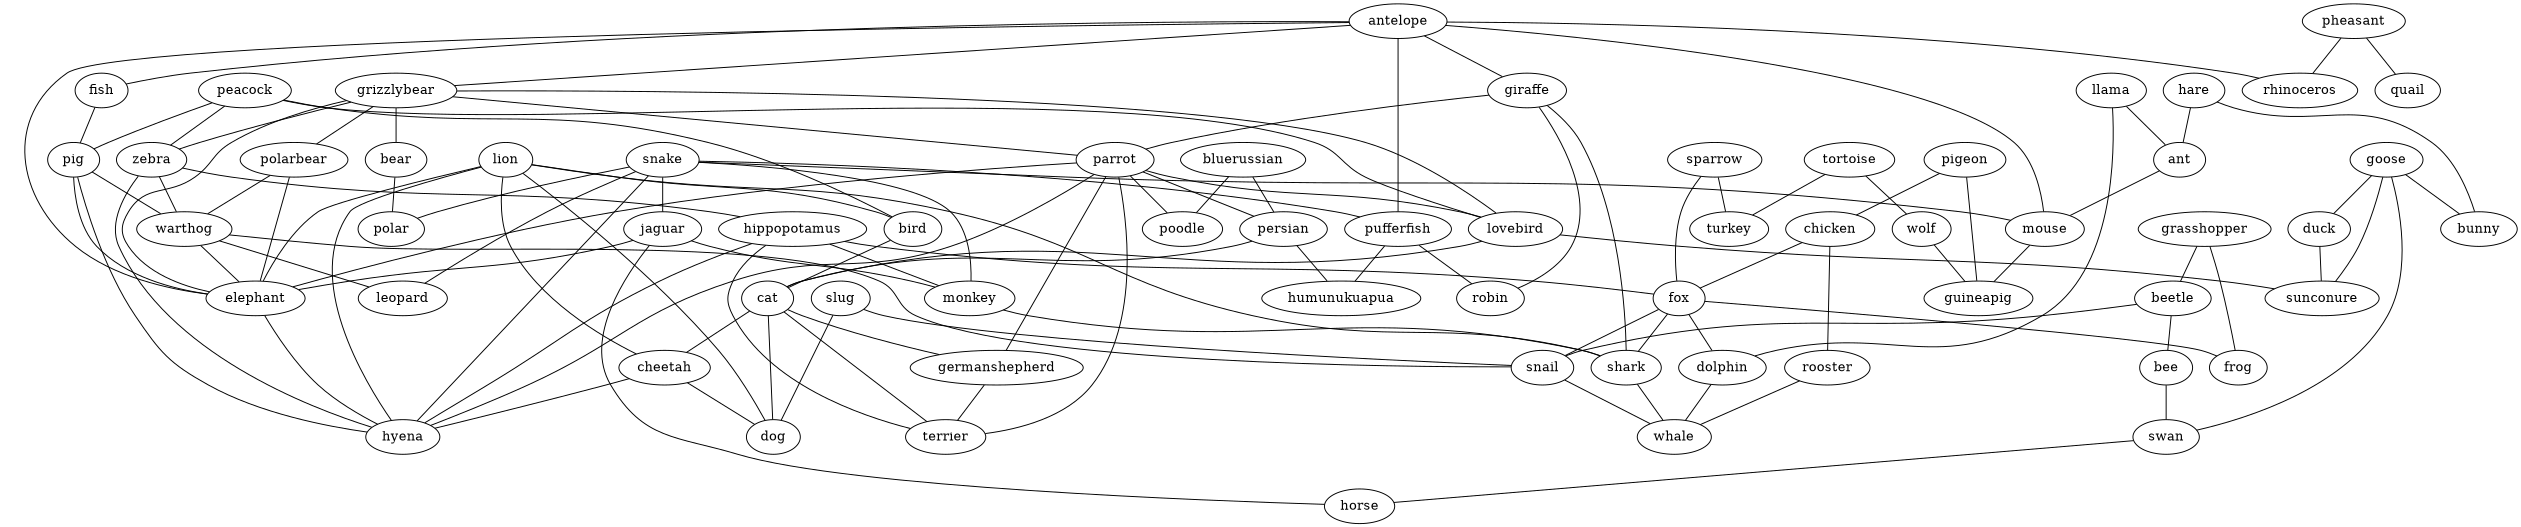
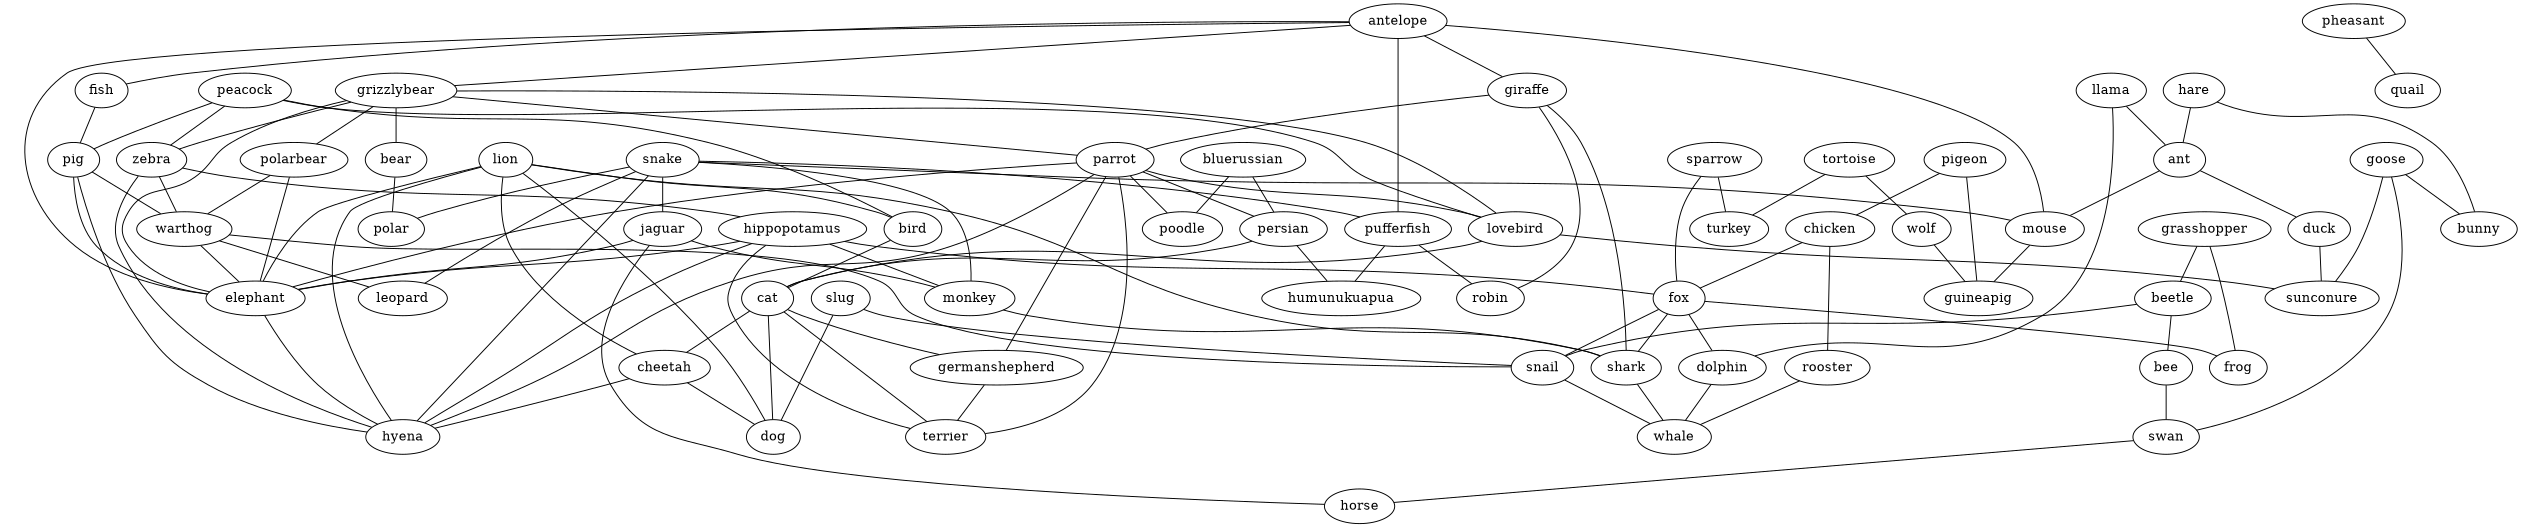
  strict graph {
    edge [weight=1]
    peacock
    zebra
    lovebird
    bird
    pig
    hyena
    hippopotamus
    warthog
    sunconure
    cat
    elephant
    fox
    terrier
    monkey
    snail
    leopard
    germanshepherd
    cheetah
    dog
    antelope
    grizzlybear
    giraffe
    fish
    pufferfish
    mouse
-   rhinoceros
    bear
    parrot
    polarbear
    robin
    shark
    humunukuapua
    guineapig
    polar
    persian
    poodle
    whale
    pheasant
    quail
    sparrow
    turkey
    dolphin
    frog
    pigeon
    chicken
    rooster
    snake
    jaguar
    horse
    llama
    ant
    bluerussian
    grasshopper
    beetle
    bee
    swan
    goose
    duck
    bunny
    lion
    slug
    tortoise
    wolf
    hare
    peacock -- zebra
    peacock -- lovebird
    peacock -- bird
    peacock -- pig
    zebra -- hyena
    zebra -- hippopotamus
    zebra -- warthog
    lovebird -- sunconure
    lovebird -- cat
    bird -- cat
    pig -- hyena
    pig -- warthog
    pig -- elephant
    hippopotamus -- hyena
+   hippopotamus -- elephant
    hippopotamus -- fox
    hippopotamus -- terrier
    hippopotamus -- monkey
    warthog -- elephant
    warthog -- snail
    warthog -- leopard
    cat -- terrier
    cat -- germanshepherd
    cat -- cheetah
    cat -- dog
    elephant -- hyena
    fox -- snail
    fox -- shark
    fox -- dolphin
    fox -- frog
    monkey -- shark
    snail -- whale
    germanshepherd -- terrier
    cheetah -- hyena
    cheetah -- dog
    antelope -- elephant
    antelope -- grizzlybear
    antelope -- giraffe
    antelope -- fish
    antelope -- pufferfish
    antelope -- mouse
-   antelope -- rhinoceros
    grizzlybear -- zebra
    grizzlybear -- lovebird
    grizzlybear -- elephant
    grizzlybear -- bear
    grizzlybear -- parrot
    grizzlybear -- polarbear
    giraffe -- parrot
    giraffe -- robin
    giraffe -- shark
    fish -- pig
    pufferfish -- robin
    pufferfish -- humunukuapua
    mouse -- guineapig
    bear -- polar
    parrot -- lovebird
    parrot -- hyena
    parrot -- elephant
    parrot -- terrier
    parrot -- germanshepherd
    parrot -- persian
    parrot -- poodle
    polarbear -- warthog
    polarbear -- elephant
    shark -- whale
    persian -- cat
    persian -- humunukuapua
-   pheasant -- rhinoceros
    pheasant -- quail
    sparrow -- fox
    sparrow -- turkey
    dolphin -- whale
    pigeon -- guineapig
    pigeon -- chicken
    chicken -- fox
    chicken -- rooster
    rooster -- whale
    snake -- hyena
    snake -- monkey
    snake -- leopard
    snake -- pufferfish
    snake -- mouse
    snake -- polar
    snake -- jaguar
    jaguar -- elephant
    jaguar -- monkey
    jaguar -- horse
    llama -- dolphin
    llama -- ant
    ant -- mouse
    bluerussian -- persian
    bluerussian -- poodle
    grasshopper -- frog
    grasshopper -- beetle
    beetle -- snail
    beetle -- bee
    bee -- swan
    swan -- horse
    goose -- sunconure
    goose -- swan
-   goose -- duck
+   ant -- duck
    goose -- bunny
    duck -- sunconure
    lion -- bird
    lion -- hyena
    lion -- elephant
    lion -- cheetah
    lion -- dog
    lion -- shark
    slug -- snail
    slug -- dog
    tortoise -- turkey
    tortoise -- wolf
    wolf -- guineapig
    hare -- ant
    hare -- bunny
  }
